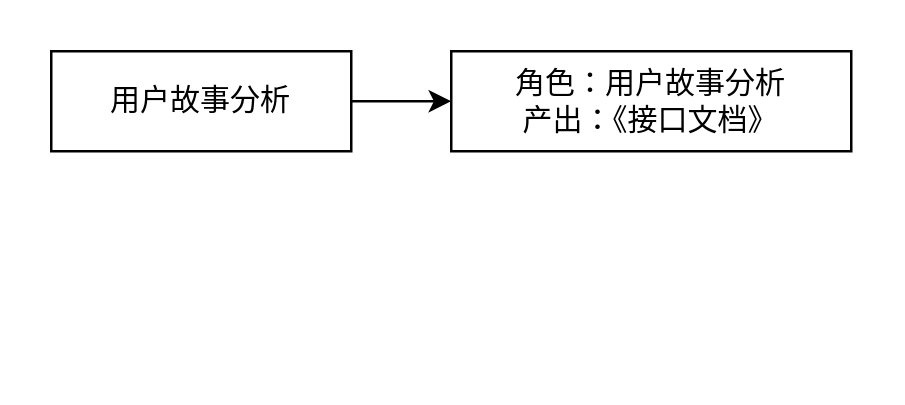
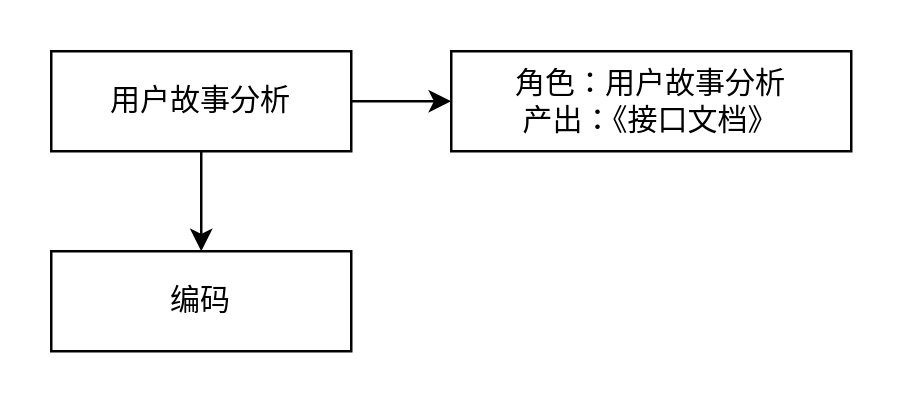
  <mxCell id="0" />
  <mxCell id="1" parent="0" />
+ <mxCell id="2" value="" style="edgeStyle=orthogonalEdgeStyle;rounded=0;orthogonalLoop=1;jettySize=auto;html=1;" edge="1" parent="1" source="4" target="5"><mxGeometry relative="1" as="geometry" /></mxCell>
  <mxCell id="3" value="" style="edgeStyle=orthogonalEdgeStyle;rounded=0;orthogonalLoop=1;jettySize=auto;html=1;" edge="1" parent="1" source="4" target="6"><mxGeometry relative="1" as="geometry" /></mxCell>
  <mxCell id="4" value="用户故事分析" style="rounded=0;whiteSpace=wrap;html=1;" vertex="1" parent="1"><mxGeometry x="20" y="20" width="120" height="40" as="geometry" /></mxCell>
+ <mxCell id="5" value="编码" style="rounded=0;whiteSpace=wrap;html=1;" vertex="1" parent="1"><mxGeometry x="20" y="100" width="120" height="40" as="geometry" /></mxCell>
  <mxCell id="6" value="角色：用户故事分析&lt;br&gt;产出：《接口文档》" style="rounded=0;whiteSpace=wrap;html=1;" vertex="1" parent="1"><mxGeometry x="180" y="20" width="160" height="40" as="geometry" /></mxCell>
